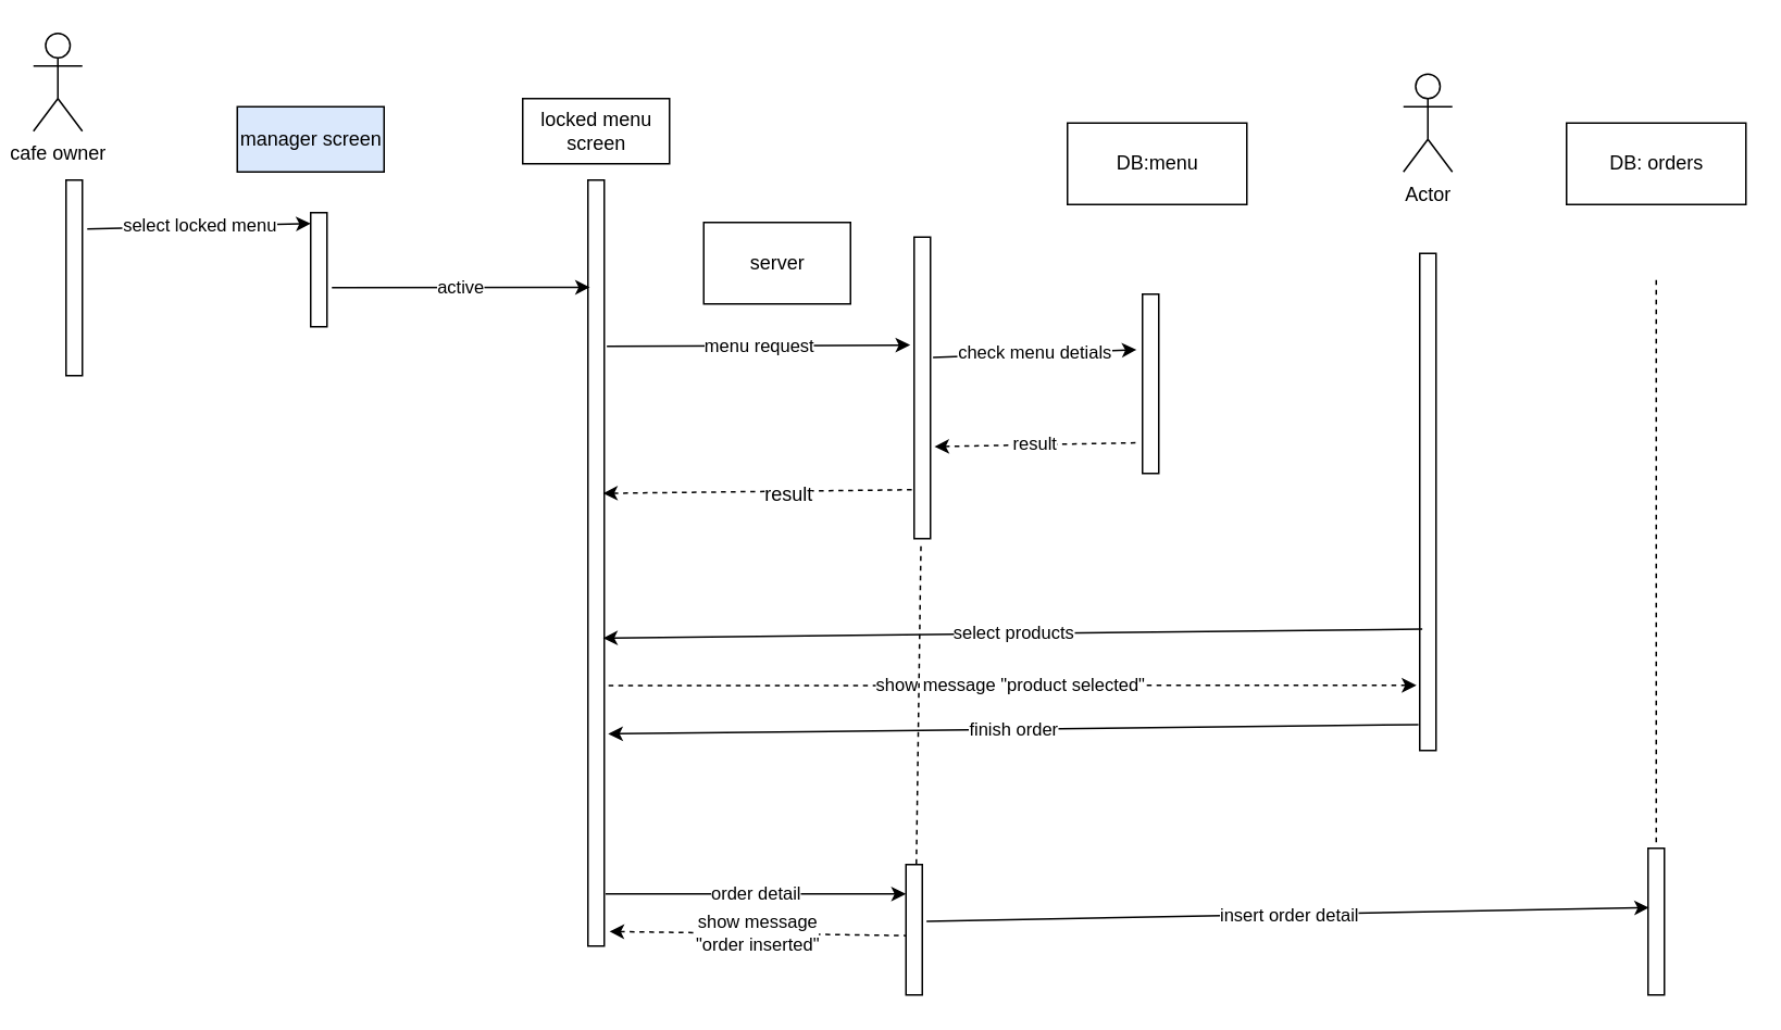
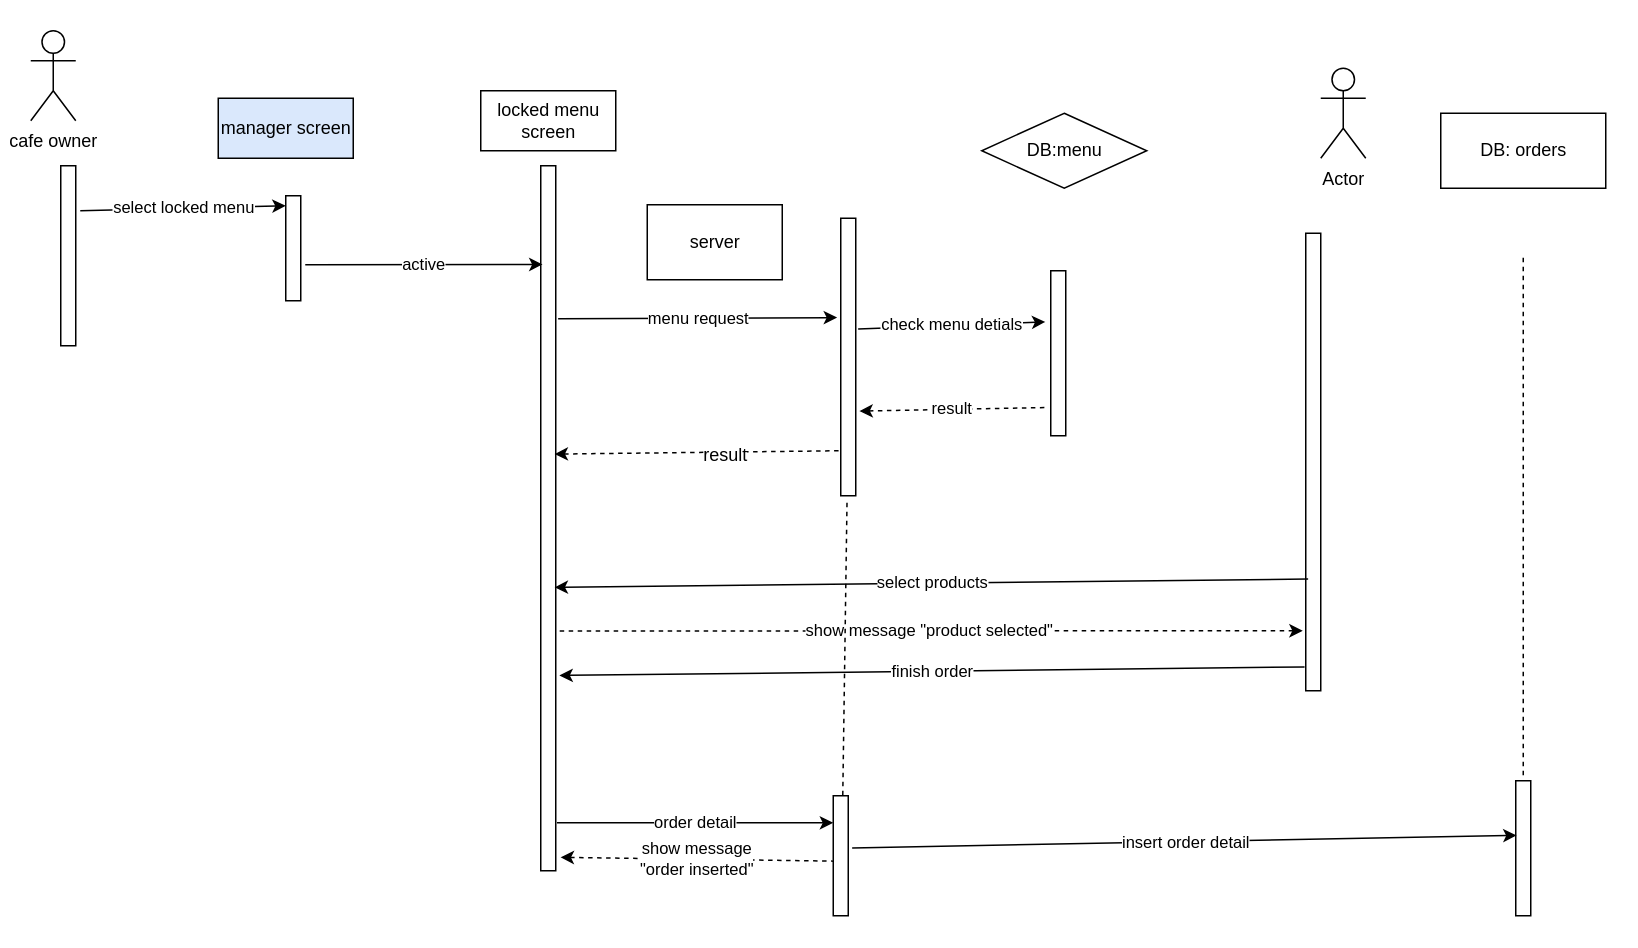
  <mxCell id="0" />
  <mxCell id="1" parent="0" />
  <mxCell id="2" value="cafe owner" style="shape=umlActor;verticalLabelPosition=bottom;labelBackgroundColor=#ffffff;verticalAlign=top;html=1;outlineConnect=0;" vertex="1" parent="1"><mxGeometry x="20" y="20" width="30" height="60" as="geometry" /></mxCell>
  <mxCell id="3" value="" style="html=1;points=[];perimeter=orthogonalPerimeter;" vertex="1" parent="1"><mxGeometry x="40" y="110" width="10" height="120" as="geometry" /></mxCell>
  <mxCell id="4" value="" style="html=1;points=[];perimeter=orthogonalPerimeter;" vertex="1" parent="1"><mxGeometry x="190" y="130" width="10" height="70" as="geometry" /></mxCell>
  <mxCell id="5" value="manager screen" style="html=1;fillColor=#dae8fc;" vertex="1" parent="1"><mxGeometry x="145" y="65" width="90" height="40" as="geometry" /></mxCell>
  <mxCell id="6" value="" style="html=1;points=[];perimeter=orthogonalPerimeter;" vertex="1" parent="1"><mxGeometry x="360" y="110" width="10" height="470" as="geometry" /></mxCell>
  <mxCell id="7" value="locked menu&lt;br&gt;screen" style="html=1;" vertex="1" parent="1"><mxGeometry x="320" y="60" width="90" height="40" as="geometry" /></mxCell>
  <mxCell id="8" value="" style="html=1;points=[];perimeter=orthogonalPerimeter;" vertex="1" parent="1"><mxGeometry x="560" y="145" width="10" height="185" as="geometry" /></mxCell>
  <mxCell id="9" value="server" style="html=1;" vertex="1" parent="1"><mxGeometry x="431" y="136" width="90" height="50" as="geometry" /></mxCell>
  <mxCell id="10" value="select locked menu" style="endArrow=classic;html=1;entryX=0;entryY=0.095;entryDx=0;entryDy=0;entryPerimeter=0;" edge="1" parent="1" target="4"><mxGeometry width="50" height="50" relative="1" as="geometry"><mxPoint x="53" y="140" as="sourcePoint" /><mxPoint x="120" y="148" as="targetPoint" /></mxGeometry></mxCell>
  <mxCell id="11" value="active" style="endArrow=classic;html=1;entryX=0.12;entryY=0.14;entryDx=0;entryDy=0;entryPerimeter=0;" edge="1" parent="1" target="6"><mxGeometry width="50" height="50" relative="1" as="geometry"><mxPoint x="203" y="176" as="sourcePoint" /><mxPoint x="297" y="180" as="targetPoint" /></mxGeometry></mxCell>
  <mxCell id="12" value="menu request" style="endArrow=classic;html=1;exitX=1.16;exitY=0.217;exitDx=0;exitDy=0;exitPerimeter=0;entryX=-0.24;entryY=0.358;entryDx=0;entryDy=0;entryPerimeter=0;" edge="1" parent="1" source="6" target="8"><mxGeometry width="50" height="50" relative="1" as="geometry"><mxPoint x="390" y="240" as="sourcePoint" /><mxPoint x="440" y="190" as="targetPoint" /></mxGeometry></mxCell>
  <mxCell id="13" value="" style="endArrow=none;dashed=1;html=1;startArrow=classic;startFill=1;exitX=0.92;exitY=0.409;exitDx=0;exitDy=0;exitPerimeter=0;" edge="1" parent="1" source="6"><mxGeometry width="50" height="50" relative="1" as="geometry"><mxPoint x="370" y="355" as="sourcePoint" /><mxPoint x="559" y="300" as="targetPoint" /></mxGeometry></mxCell>
  <mxCell id="14" value="result" style="text;html=1;align=center;verticalAlign=middle;resizable=0;points=[];;labelBackgroundColor=#ffffff;" vertex="1" connectable="0" parent="13"><mxGeometry x="0.195" y="-2" relative="1" as="geometry"><mxPoint as="offset" /></mxGeometry></mxCell>
  <mxCell id="15" value="" style="html=1;points=[];perimeter=orthogonalPerimeter;" vertex="1" parent="1"><mxGeometry x="700" y="180" width="10" height="110" as="geometry" /></mxCell>
- <mxCell id="16" value="DB:menu" style="html=1;" vertex="1" parent="1"><mxGeometry x="654" y="75" width="110" height="50" as="geometry" /></mxCell>
+ <mxCell id="16" value="DB:menu" style="rhombus;html=1;" vertex="1" parent="1"><mxGeometry x="654" y="75" width="110" height="50" as="geometry" /></mxCell>
  <mxCell id="17" value="check menu detials" style="endArrow=classic;html=1;entryX=-0.36;entryY=0.31;entryDx=0;entryDy=0;entryPerimeter=0;exitX=1.16;exitY=0.399;exitDx=0;exitDy=0;exitPerimeter=0;" edge="1" parent="1" source="8" target="15"><mxGeometry width="50" height="50" relative="1" as="geometry"><mxPoint x="590" y="230" as="sourcePoint" /><mxPoint x="640" y="180" as="targetPoint" /></mxGeometry></mxCell>
  <mxCell id="18" value="result" style="endArrow=none;dashed=1;html=1;entryX=-0.36;entryY=0.829;entryDx=0;entryDy=0;entryPerimeter=0;startArrow=classic;startFill=1;exitX=1.24;exitY=0.695;exitDx=0;exitDy=0;exitPerimeter=0;" edge="1" parent="1" source="8" target="15"><mxGeometry width="50" height="50" relative="1" as="geometry"><mxPoint x="640" y="310" as="sourcePoint" /><mxPoint x="650" y="300" as="targetPoint" /></mxGeometry></mxCell>
- <mxCell id="19" value="Actor" style="shape=umlActor;verticalLabelPosition=bottom;labelBackgroundColor=#ffffff;verticalAlign=top;html=1;outlineConnect=0;" vertex="1" parent="1"><mxGeometry x="860" y="45" width="30" height="60" as="geometry" /></mxCell>
+ <mxCell id="19" value="Actor" style="shape=umlActor;verticalLabelPosition=bottom;labelBackgroundColor=#ffffff;verticalAlign=top;html=1;outlineConnect=0;" vertex="1" parent="1"><mxGeometry x="880" y="45" width="30" height="60" as="geometry" /></mxCell>
  <mxCell id="20" value="" style="html=1;points=[];perimeter=orthogonalPerimeter;" vertex="1" parent="1"><mxGeometry x="870" y="155" width="10" height="305" as="geometry" /></mxCell>
  <mxCell id="21" value="select products" style="endArrow=classic;html=1;exitX=0.16;exitY=0.756;exitDx=0;exitDy=0;exitPerimeter=0;entryX=0.92;entryY=0.598;entryDx=0;entryDy=0;entryPerimeter=0;" edge="1" parent="1" source="20" target="6"><mxGeometry width="50" height="50" relative="1" as="geometry"><mxPoint x="601" y="460" as="sourcePoint" /><mxPoint x="651" y="410" as="targetPoint" /></mxGeometry></mxCell>
  <mxCell id="22" value="finish order" style="endArrow=classic;html=1;exitX=-0.08;exitY=0.948;exitDx=0;exitDy=0;exitPerimeter=0;entryX=1.24;entryY=0.723;entryDx=0;entryDy=0;entryPerimeter=0;" edge="1" parent="1" source="20" target="6"><mxGeometry width="50" height="50" relative="1" as="geometry"><mxPoint x="601" y="570" as="sourcePoint" /><mxPoint x="651" y="520" as="targetPoint" /></mxGeometry></mxCell>
  <mxCell id="23" value="show message &quot;product selected&quot;" style="endArrow=none;dashed=1;html=1;startArrow=classic;startFill=1;entryX=1;entryY=0.66;entryDx=0;entryDy=0;entryPerimeter=0;" edge="1" parent="1" target="6"><mxGeometry width="50" height="50" relative="1" as="geometry"><mxPoint x="868" y="420" as="sourcePoint" /><mxPoint x="540" y="460" as="targetPoint" /></mxGeometry></mxCell>
  <mxCell id="24" value="DB: orders" style="html=1;" vertex="1" parent="1"><mxGeometry x="960" y="75" width="110" height="50" as="geometry" /></mxCell>
  <mxCell id="25" value="" style="html=1;points=[];perimeter=orthogonalPerimeter;" vertex="1" parent="1"><mxGeometry x="1010" y="520" width="10" height="90" as="geometry" /></mxCell>
  <mxCell id="26" value="" style="html=1;points=[];perimeter=orthogonalPerimeter;" vertex="1" parent="1"><mxGeometry x="555" y="530" width="10" height="80" as="geometry" /></mxCell>
  <mxCell id="27" value="order detail" style="endArrow=classic;html=1;exitX=1.08;exitY=0.932;exitDx=0;exitDy=0;exitPerimeter=0;" edge="1" parent="1" source="6" target="26"><mxGeometry width="50" height="50" relative="1" as="geometry"><mxPoint x="410" y="650" as="sourcePoint" /><mxPoint x="460" y="600" as="targetPoint" /></mxGeometry></mxCell>
  <mxCell id="28" value="insert order detail" style="endArrow=classic;html=1;exitX=1.26;exitY=0.435;exitDx=0;exitDy=0;exitPerimeter=0;entryX=0.06;entryY=0.405;entryDx=0;entryDy=0;entryPerimeter=0;" edge="1" parent="1" source="26" target="25"><mxGeometry width="50" height="50" relative="1" as="geometry"><mxPoint x="601" y="650" as="sourcePoint" /><mxPoint x="651" y="600" as="targetPoint" /></mxGeometry></mxCell>
  <mxCell id="29" value="show message&lt;br&gt;&quot;order inserted&quot;&lt;br&gt;" style="endArrow=none;dashed=1;html=1;startArrow=classic;startFill=1;exitX=1.32;exitY=0.981;exitDx=0;exitDy=0;exitPerimeter=0;entryX=-0.02;entryY=0.545;entryDx=0;entryDy=0;entryPerimeter=0;" edge="1" parent="1" source="6" target="26"><mxGeometry width="50" height="50" relative="1" as="geometry"><mxPoint x="451" y="670" as="sourcePoint" /><mxPoint x="501" y="620" as="targetPoint" /></mxGeometry></mxCell>
  <mxCell id="30" value="" style="endArrow=none;dashed=1;html=1;entryX=0.418;entryY=1.021;entryDx=0;entryDy=0;entryPerimeter=0;exitX=0.635;exitY=-0.005;exitDx=0;exitDy=0;exitPerimeter=0;" edge="1" parent="1" source="26" target="8"><mxGeometry width="50" height="50" relative="1" as="geometry"><mxPoint x="530" y="525" as="sourcePoint" /><mxPoint x="580" y="475" as="targetPoint" /></mxGeometry></mxCell>
  <mxCell id="31" value="" style="endArrow=none;dashed=1;html=1;exitX=0.5;exitY=-0.04;exitDx=0;exitDy=0;exitPerimeter=0;" edge="1" parent="1" source="25"><mxGeometry width="50" height="50" relative="1" as="geometry"><mxPoint x="20" y="680" as="sourcePoint" /><mxPoint x="1015" y="170" as="targetPoint" /></mxGeometry></mxCell>
